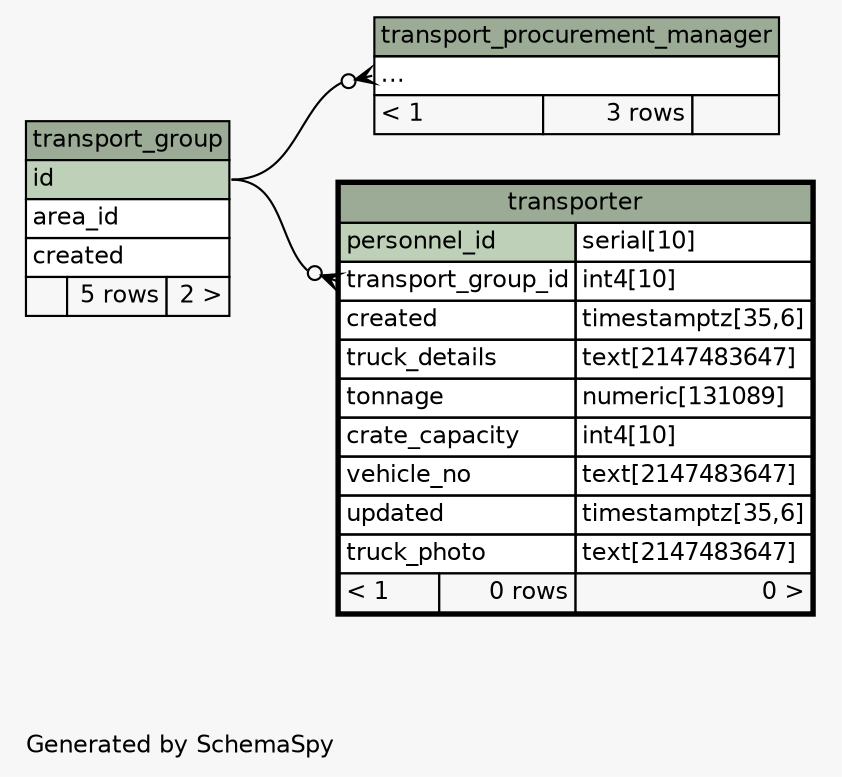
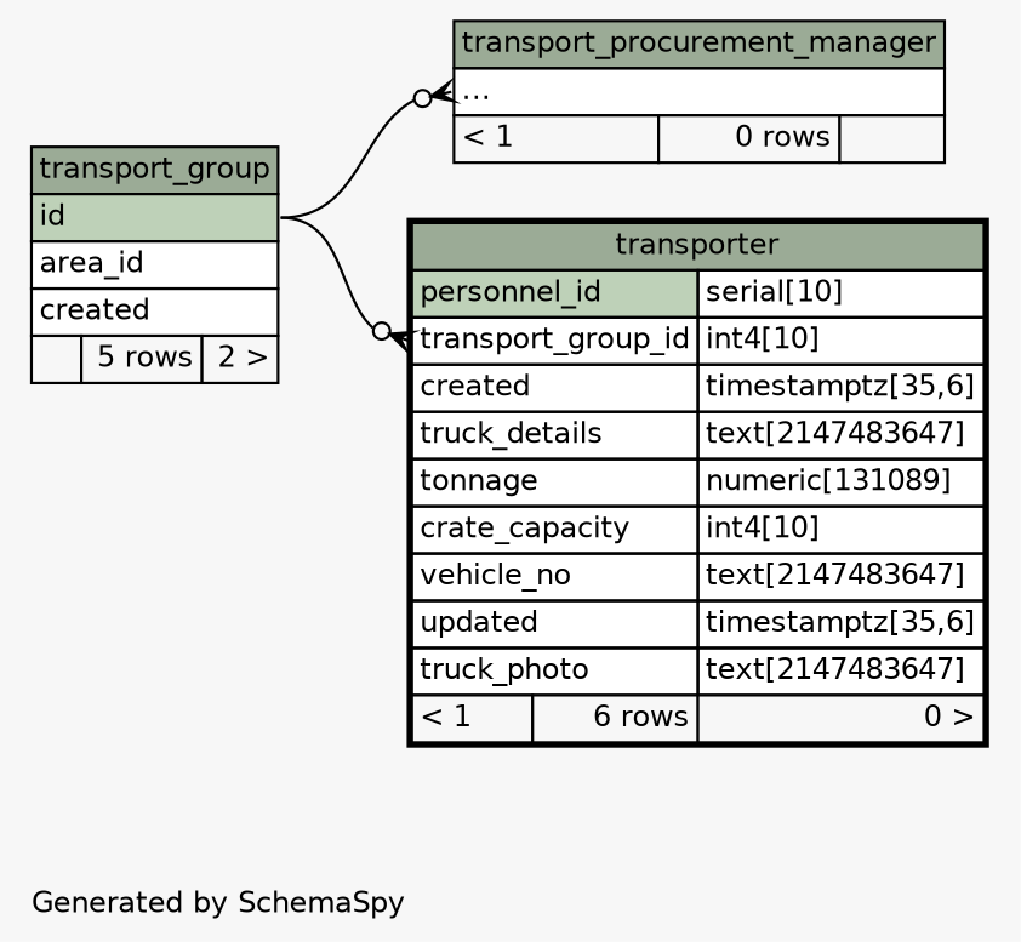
  digraph {
    bgcolor="#f7f7f7"
    fontname=Helvetica
    fontsize=11
    label="\nGenerated by SchemaSpy"
    labeljust=l
    nodesep=0.18
    rankdir=RL
    ranksep=0.46
    node [fontname=Helvetica fontsize=11 shape=plaintext]
    edge [arrowhead=none arrowsize=0.8 arrowtail=crowodot dir=back headport="id:e"]
-   n1 [label=<     <TABLE BORDER="0" CELLBORDER="1" CELLSPACING="0" BGCOLOR="#ffffff">       <TR><TD COLSPAN="3" BGCOLOR="#9bab96" ALIGN="CENTER">transport_procurement_manager</TD></TR>       <TR><TD PORT="elipses" COLSPAN="3" ALIGN="LEFT">...</TD></TR>       <TR><TD ALIGN="LEFT" BGCOLOR="#f7f7f7">&lt; 1</TD><TD ALIGN="RIGHT" BGCOLOR="#f7f7f7">3 rows</TD><TD ALIGN="RIGHT" BGCOLOR="#f7f7f7">  </TD></TR>     </TABLE>>]
+   n1 [label=<     <TABLE BORDER="0" CELLBORDER="1" CELLSPACING="0" BGCOLOR="#ffffff">       <TR><TD COLSPAN="3" BGCOLOR="#9bab96" ALIGN="CENTER">transport_procurement_manager</TD></TR>       <TR><TD PORT="elipses" COLSPAN="3" ALIGN="LEFT">...</TD></TR>       <TR><TD ALIGN="LEFT" BGCOLOR="#f7f7f7">&lt; 1</TD><TD ALIGN="RIGHT" BGCOLOR="#f7f7f7">0 rows</TD><TD ALIGN="RIGHT" BGCOLOR="#f7f7f7">  </TD></TR>     </TABLE>>]
    n2 [label=<     <TABLE BORDER="0" CELLBORDER="1" CELLSPACING="0" BGCOLOR="#ffffff">       <TR><TD COLSPAN="3" BGCOLOR="#9bab96" ALIGN="CENTER">transport_group</TD></TR>       <TR><TD PORT="id" COLSPAN="3" BGCOLOR="#bed1b8" ALIGN="LEFT">id</TD></TR>       <TR><TD PORT="area_id" COLSPAN="3" ALIGN="LEFT">area_id</TD></TR>       <TR><TD PORT="created" COLSPAN="3" ALIGN="LEFT">created</TD></TR>       <TR><TD ALIGN="LEFT" BGCOLOR="#f7f7f7">  </TD><TD ALIGN="RIGHT" BGCOLOR="#f7f7f7">5 rows</TD><TD ALIGN="RIGHT" BGCOLOR="#f7f7f7">2 &gt;</TD></TR>     </TABLE>>]
-   n3 [label=<     <TABLE BORDER="2" CELLBORDER="1" CELLSPACING="0" BGCOLOR="#ffffff">       <TR><TD COLSPAN="3" BGCOLOR="#9bab96" ALIGN="CENTER">transporter</TD></TR>       <TR><TD PORT="personnel_id" COLSPAN="2" BGCOLOR="#bed1b8" ALIGN="LEFT">personnel_id</TD><TD PORT="personnel_id.type" ALIGN="LEFT">serial[10]</TD></TR>       <TR><TD PORT="transport_group_id" COLSPAN="2" ALIGN="LEFT">transport_group_id</TD><TD PORT="transport_group_id.type" ALIGN="LEFT">int4[10]</TD></TR>       <TR><TD PORT="created" COLSPAN="2" ALIGN="LEFT">created</TD><TD PORT="created.type" ALIGN="LEFT">timestamptz[35,6]</TD></TR>       <TR><TD PORT="truck_details" COLSPAN="2" ALIGN="LEFT">truck_details</TD><TD PORT="truck_details.type" ALIGN="LEFT">text[2147483647]</TD></TR>       <TR><TD PORT="tonnage" COLSPAN="2" ALIGN="LEFT">tonnage</TD><TD PORT="tonnage.type" ALIGN="LEFT">numeric[131089]</TD></TR>       <TR><TD PORT="crate_capacity" COLSPAN="2" ALIGN="LEFT">crate_capacity</TD><TD PORT="crate_capacity.type" ALIGN="LEFT">int4[10]</TD></TR>       <TR><TD PORT="vehicle_no" COLSPAN="2" ALIGN="LEFT">vehicle_no</TD><TD PORT="vehicle_no.type" ALIGN="LEFT">text[2147483647]</TD></TR>       <TR><TD PORT="updated" COLSPAN="2" ALIGN="LEFT">updated</TD><TD PORT="updated.type" ALIGN="LEFT">timestamptz[35,6]</TD></TR>       <TR><TD PORT="truck_photo" COLSPAN="2" ALIGN="LEFT">truck_photo</TD><TD PORT="truck_photo.type" ALIGN="LEFT">text[2147483647]</TD></TR>       <TR><TD ALIGN="LEFT" BGCOLOR="#f7f7f7">&lt; 1</TD><TD ALIGN="RIGHT" BGCOLOR="#f7f7f7">0 rows</TD><TD ALIGN="RIGHT" BGCOLOR="#f7f7f7">0 &gt;</TD></TR>     </TABLE>>]
+   n3 [label=<     <TABLE BORDER="2" CELLBORDER="1" CELLSPACING="0" BGCOLOR="#ffffff">       <TR><TD COLSPAN="3" BGCOLOR="#9bab96" ALIGN="CENTER">transporter</TD></TR>       <TR><TD PORT="personnel_id" COLSPAN="2" BGCOLOR="#bed1b8" ALIGN="LEFT">personnel_id</TD><TD PORT="personnel_id.type" ALIGN="LEFT">serial[10]</TD></TR>       <TR><TD PORT="transport_group_id" COLSPAN="2" ALIGN="LEFT">transport_group_id</TD><TD PORT="transport_group_id.type" ALIGN="LEFT">int4[10]</TD></TR>       <TR><TD PORT="created" COLSPAN="2" ALIGN="LEFT">created</TD><TD PORT="created.type" ALIGN="LEFT">timestamptz[35,6]</TD></TR>       <TR><TD PORT="truck_details" COLSPAN="2" ALIGN="LEFT">truck_details</TD><TD PORT="truck_details.type" ALIGN="LEFT">text[2147483647]</TD></TR>       <TR><TD PORT="tonnage" COLSPAN="2" ALIGN="LEFT">tonnage</TD><TD PORT="tonnage.type" ALIGN="LEFT">numeric[131089]</TD></TR>       <TR><TD PORT="crate_capacity" COLSPAN="2" ALIGN="LEFT">crate_capacity</TD><TD PORT="crate_capacity.type" ALIGN="LEFT">int4[10]</TD></TR>       <TR><TD PORT="vehicle_no" COLSPAN="2" ALIGN="LEFT">vehicle_no</TD><TD PORT="vehicle_no.type" ALIGN="LEFT">text[2147483647]</TD></TR>       <TR><TD PORT="updated" COLSPAN="2" ALIGN="LEFT">updated</TD><TD PORT="updated.type" ALIGN="LEFT">timestamptz[35,6]</TD></TR>       <TR><TD PORT="truck_photo" COLSPAN="2" ALIGN="LEFT">truck_photo</TD><TD PORT="truck_photo.type" ALIGN="LEFT">text[2147483647]</TD></TR>       <TR><TD ALIGN="LEFT" BGCOLOR="#f7f7f7">&lt; 1</TD><TD ALIGN="RIGHT" BGCOLOR="#f7f7f7">6 rows</TD><TD ALIGN="RIGHT" BGCOLOR="#f7f7f7">0 &gt;</TD></TR>     </TABLE>>]
    n1 -> n2 [tailport="elipses:w"]
    n3 -> n2 [tailport="transport_group_id:w"]
  }
